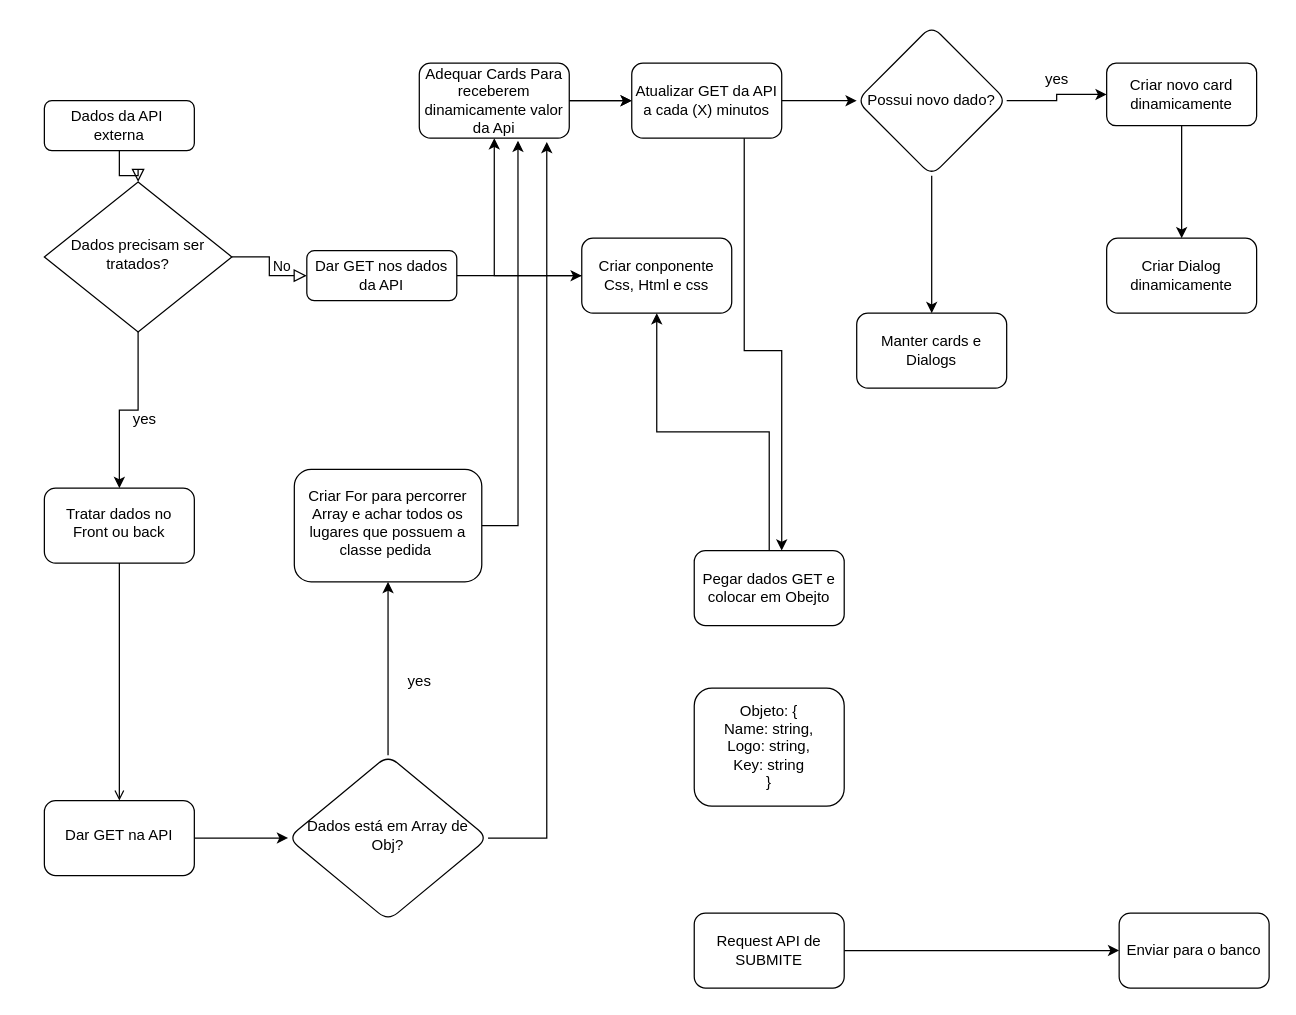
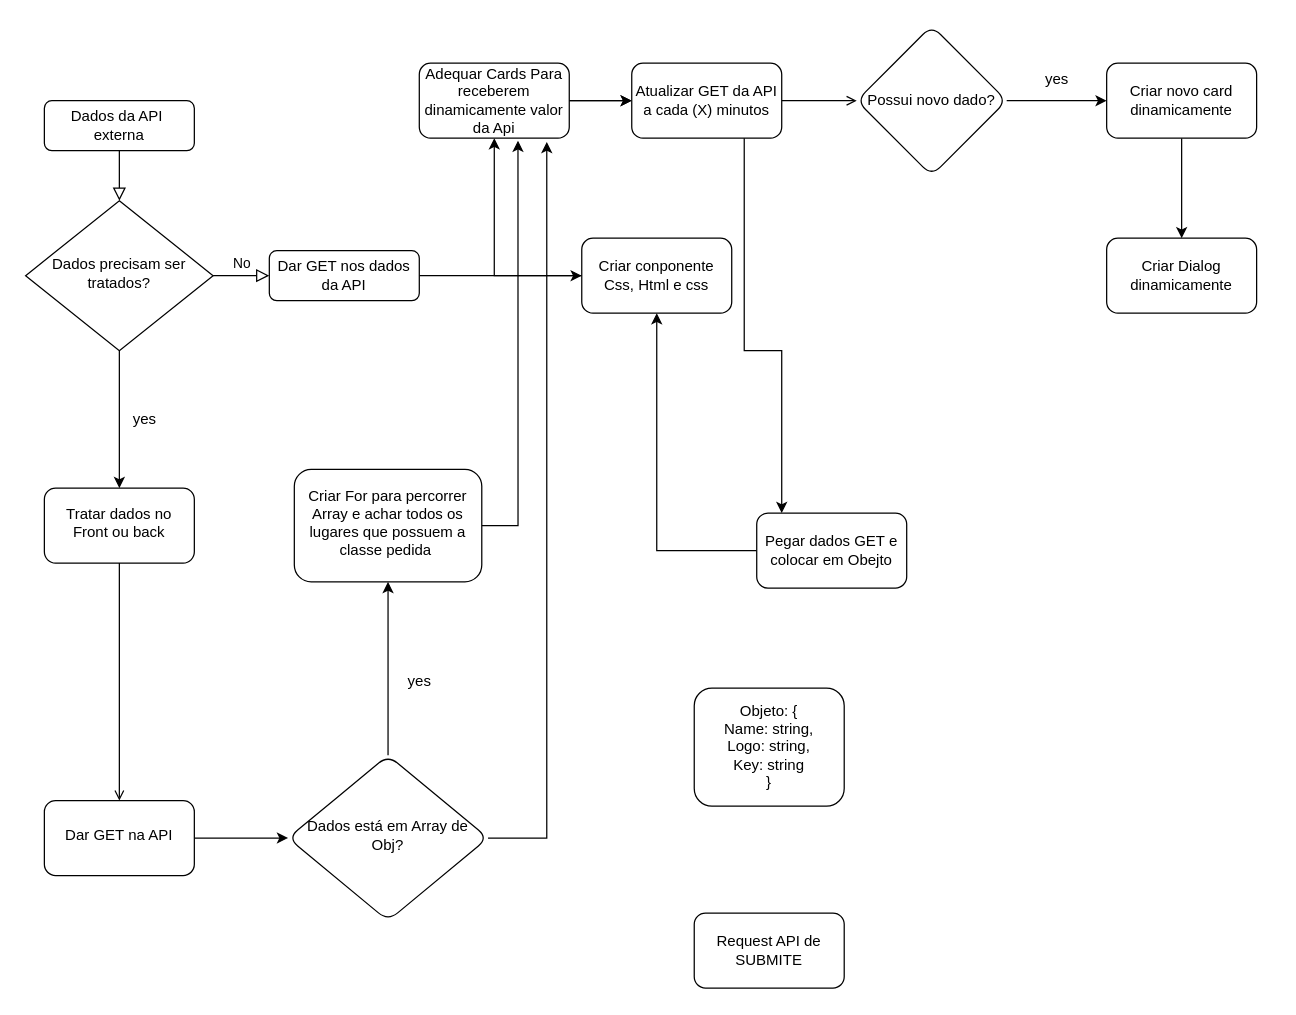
  <mxCell id="0" />
  <mxCell id="1" parent="0" />
  <mxCell id="2" value="" style="rounded=0;html=1;jettySize=auto;orthogonalLoop=1;fontSize=11;endArrow=block;endFill=0;endSize=8;strokeWidth=1;shadow=0;labelBackgroundColor=none;edgeStyle=orthogonalEdgeStyle;" parent="1" source="3" target="6" edge="1"><mxGeometry relative="1" as="geometry" /></mxCell>
  <mxCell id="3" value="Dados da API&amp;nbsp;&lt;br&gt;externa" style="rounded=1;whiteSpace=wrap;html=1;fontSize=12;glass=0;strokeWidth=1;shadow=0;" parent="1" vertex="1"><mxGeometry x="35" y="80" width="120" height="40" as="geometry" /></mxCell>
  <mxCell id="4" value="No" style="edgeStyle=orthogonalEdgeStyle;rounded=0;html=1;jettySize=auto;orthogonalLoop=1;fontSize=11;endArrow=block;endFill=0;endSize=8;strokeWidth=1;shadow=0;labelBackgroundColor=none;" parent="1" source="6" target="8" edge="1"><mxGeometry y="10" relative="1" as="geometry"><mxPoint as="offset" /></mxGeometry></mxCell>
  <mxCell id="5" value="" style="edgeStyle=orthogonalEdgeStyle;rounded=0;orthogonalLoop=1;jettySize=auto;html=1;" edge="1" parent="1" source="6" target="25"><mxGeometry relative="1" as="geometry" /></mxCell>
- <mxCell id="6" value="&lt;font style=&quot;font-size: 12px;&quot;&gt;Dados precisam ser tratados?&lt;/font&gt;" style="rhombus;whiteSpace=wrap;html=1;shadow=0;fontFamily=Helvetica;fontSize=12;align=center;strokeWidth=1;spacing=6;spacingTop=-4;" parent="1" vertex="1"><mxGeometry x="35" y="145" width="150" height="120" as="geometry" /></mxCell>
+ <mxCell id="6" value="&lt;font style=&quot;font-size: 12px;&quot;&gt;Dados precisam ser tratados?&lt;/font&gt;" style="rhombus;whiteSpace=wrap;html=1;shadow=0;fontFamily=Helvetica;fontSize=12;align=center;strokeWidth=1;spacing=6;spacingTop=-4;" parent="1" vertex="1"><mxGeometry x="20" y="160" width="150" height="120" as="geometry" /></mxCell>
  <mxCell id="7" value="" style="edgeStyle=orthogonalEdgeStyle;rounded=0;orthogonalLoop=1;jettySize=auto;html=1;" edge="1" parent="1" source="8" target="10"><mxGeometry relative="1" as="geometry" /></mxCell>
- <mxCell id="8" value="Dar GET nos dados da API" style="rounded=1;whiteSpace=wrap;html=1;fontSize=12;glass=0;strokeWidth=1;shadow=0;" parent="1" vertex="1"><mxGeometry x="245" y="200" width="120" height="40" as="geometry" /></mxCell>
+ <mxCell id="8" value="Dar GET nos dados da API" style="rounded=1;whiteSpace=wrap;html=1;fontSize=12;glass=0;strokeWidth=1;shadow=0;" parent="1" vertex="1"><mxGeometry x="215" y="200" width="120" height="40" as="geometry" /></mxCell>
  <mxCell id="9" value="" style="edgeStyle=orthogonalEdgeStyle;rounded=0;orthogonalLoop=1;jettySize=auto;html=1;" edge="1" parent="1" source="10" target="13"><mxGeometry relative="1" as="geometry" /></mxCell>
  <mxCell id="10" value="Criar conponente Css, Html e css" style="whiteSpace=wrap;html=1;rounded=1;glass=0;strokeWidth=1;shadow=0;" vertex="1" parent="1"><mxGeometry x="465" y="190" width="120" height="60" as="geometry" /></mxCell>
- <mxCell id="11" value="" style="edgeStyle=orthogonalEdgeStyle;rounded=0;orthogonalLoop=1;jettySize=auto;html=1;" edge="1" parent="1" source="22" target="16"><mxGeometry relative="1" as="geometry" /></mxCell>
+ <mxCell id="11" value="" style="edgeStyle=orthogonalEdgeStyle;rounded=0;orthogonalLoop=1;jettySize=auto;html=1;endArrow=open;" edge="1" parent="1" source="22" target="16"><mxGeometry relative="1" as="geometry" /></mxCell>
  <mxCell id="12" value="" style="edgeStyle=orthogonalEdgeStyle;rounded=0;orthogonalLoop=1;jettySize=auto;html=1;" edge="1" parent="1" source="13" target="22"><mxGeometry relative="1" as="geometry" /></mxCell>
  <mxCell id="13" value="Adequar Cards Para receberem dinamicamente valor da Api" style="whiteSpace=wrap;html=1;rounded=1;glass=0;strokeWidth=1;shadow=0;" vertex="1" parent="1"><mxGeometry x="335" y="50" width="120" height="60" as="geometry" /></mxCell>
  <mxCell id="14" value="" style="edgeStyle=orthogonalEdgeStyle;rounded=0;orthogonalLoop=1;jettySize=auto;html=1;labelBorderColor=none;" edge="1" parent="1" source="16" target="18"><mxGeometry relative="1" as="geometry" /></mxCell>
- <mxCell id="15" value="" style="edgeStyle=orthogonalEdgeStyle;rounded=0;orthogonalLoop=1;jettySize=auto;html=1;" edge="1" parent="1" source="16" target="20"><mxGeometry relative="1" as="geometry" /></mxCell>
  <mxCell id="16" value="Possui novo dado?" style="rhombus;whiteSpace=wrap;html=1;rounded=1;glass=0;strokeWidth=1;shadow=0;" vertex="1" parent="1"><mxGeometry x="685" y="20" width="120" height="120" as="geometry" /></mxCell>
  <mxCell id="17" value="" style="edgeStyle=orthogonalEdgeStyle;rounded=0;orthogonalLoop=1;jettySize=auto;html=1;" edge="1" parent="1" source="18" target="23"><mxGeometry relative="1" as="geometry" /></mxCell>
- <mxCell id="18" value="Criar novo card dinamicamente" style="whiteSpace=wrap;html=1;rounded=1;glass=0;strokeWidth=1;shadow=0;" vertex="1" parent="1"><mxGeometry x="885" y="50" width="120" height="50" as="geometry" /></mxCell>
+ <mxCell id="18" value="Criar novo card dinamicamente" style="whiteSpace=wrap;html=1;rounded=1;glass=0;strokeWidth=1;shadow=0;" vertex="1" parent="1"><mxGeometry x="885" y="50" width="120" height="60" as="geometry" /></mxCell>
  <mxCell id="19" value="yes" style="text;html=1;align=center;verticalAlign=middle;resizable=0;points=[];autosize=1;strokeColor=none;fillColor=none;" vertex="1" parent="1"><mxGeometry x="825" y="48" width="40" height="30" as="geometry" /></mxCell>
- <mxCell id="20" value="Manter cards e Dialogs" style="whiteSpace=wrap;html=1;rounded=1;glass=0;strokeWidth=1;shadow=0;" vertex="1" parent="1"><mxGeometry x="685" y="250" width="120" height="60" as="geometry" /></mxCell>
  <mxCell id="21" value="" style="edgeStyle=orthogonalEdgeStyle;rounded=0;orthogonalLoop=1;jettySize=auto;html=1;" edge="1" parent="1" source="13" target="22"><mxGeometry relative="1" as="geometry"><mxPoint x="455" y="80" as="sourcePoint" /><mxPoint x="685" y="80" as="targetPoint" /></mxGeometry></mxCell>
  <mxCell id="22" value="Atualizar GET da API a cada (X) minutos" style="whiteSpace=wrap;html=1;rounded=1;glass=0;strokeWidth=1;shadow=0;" vertex="1" parent="1"><mxGeometry x="505" y="50" width="120" height="60" as="geometry" /></mxCell>
  <mxCell id="23" value="Criar Dialog dinamicamente" style="whiteSpace=wrap;html=1;rounded=1;glass=0;strokeWidth=1;shadow=0;" vertex="1" parent="1"><mxGeometry x="885" y="190" width="120" height="60" as="geometry" /></mxCell>
  <mxCell id="24" value="" style="edgeStyle=orthogonalEdgeStyle;rounded=0;orthogonalLoop=1;jettySize=auto;html=1;" edge="1" parent="1" source="33" target="29"><mxGeometry relative="1" as="geometry"><Array as="points"><mxPoint x="305" y="680" /><mxPoint x="305" y="680" /></Array></mxGeometry></mxCell>
  <mxCell id="25" value="Tratar dados no Front ou back" style="rounded=1;whiteSpace=wrap;html=1;shadow=0;strokeWidth=1;spacing=6;spacingTop=-4;" vertex="1" parent="1"><mxGeometry x="35" y="390" width="120" height="60" as="geometry" /></mxCell>
  <mxCell id="26" value="yes" style="text;html=1;align=center;verticalAlign=middle;resizable=0;points=[];autosize=1;strokeColor=none;fillColor=none;" vertex="1" parent="1"><mxGeometry x="95" y="320" width="40" height="30" as="geometry" /></mxCell>
  <mxCell id="27" value="" style="edgeStyle=orthogonalEdgeStyle;rounded=0;orthogonalLoop=1;jettySize=auto;html=1;" edge="1" parent="1" source="29" target="31"><mxGeometry relative="1" as="geometry" /></mxCell>
  <mxCell id="28" style="edgeStyle=orthogonalEdgeStyle;rounded=0;orthogonalLoop=1;jettySize=auto;html=1;exitX=1;exitY=0.5;exitDx=0;exitDy=0;entryX=0.85;entryY=1.05;entryDx=0;entryDy=0;entryPerimeter=0;" edge="1" parent="1" source="29" target="13"><mxGeometry relative="1" as="geometry" /></mxCell>
  <mxCell id="29" value="Dados está em Array de Obj?" style="rhombus;whiteSpace=wrap;html=1;rounded=1;shadow=0;strokeWidth=1;spacing=6;spacingTop=-4;" vertex="1" parent="1"><mxGeometry x="230" y="603.75" width="160" height="132.5" as="geometry" /></mxCell>
  <mxCell id="30" style="edgeStyle=orthogonalEdgeStyle;rounded=0;orthogonalLoop=1;jettySize=auto;html=1;exitX=1;exitY=0.5;exitDx=0;exitDy=0;entryX=0.658;entryY=1.033;entryDx=0;entryDy=0;entryPerimeter=0;" edge="1" parent="1" source="31" target="13"><mxGeometry relative="1" as="geometry" /></mxCell>
  <mxCell id="31" value="Criar For para percorrer Array e achar todos os lugares que possuem a classe pedida&amp;nbsp;" style="whiteSpace=wrap;html=1;rounded=1;shadow=0;strokeWidth=1;spacing=6;spacingTop=-4;" vertex="1" parent="1"><mxGeometry x="235" y="375" width="150" height="90" as="geometry" /></mxCell>
  <mxCell id="32" value="" style="edgeStyle=orthogonalEdgeStyle;rounded=0;orthogonalLoop=1;jettySize=auto;html=1;endArrow=open;" edge="1" parent="1" source="25" target="33"><mxGeometry relative="1" as="geometry"><mxPoint x="95" y="450" as="sourcePoint" /><mxPoint x="425" y="486" as="targetPoint" /><Array as="points" /></mxGeometry></mxCell>
  <mxCell id="33" value="Dar GET na API" style="rounded=1;whiteSpace=wrap;html=1;shadow=0;strokeWidth=1;spacing=6;spacingTop=-4;" vertex="1" parent="1"><mxGeometry x="35" y="640" width="120" height="60" as="geometry" /></mxCell>
  <mxCell id="34" value="yes" style="text;html=1;align=center;verticalAlign=middle;resizable=0;points=[];autosize=1;strokeColor=none;fillColor=none;" vertex="1" parent="1"><mxGeometry x="315" y="530" width="40" height="30" as="geometry" /></mxCell>
  <mxCell id="35" value="" style="edgeStyle=orthogonalEdgeStyle;rounded=0;orthogonalLoop=1;jettySize=auto;html=1;exitX=0.75;exitY=1;exitDx=0;exitDy=0;" edge="1" parent="1" source="22" target="37"><mxGeometry relative="1" as="geometry"><mxPoint x="595" y="520" as="targetPoint" /><mxPoint x="595" y="110" as="sourcePoint" /><Array as="points"><mxPoint x="595" y="280" /><mxPoint x="625" y="280" /></Array></mxGeometry></mxCell>
  <mxCell id="36" value="" style="edgeStyle=orthogonalEdgeStyle;rounded=0;orthogonalLoop=1;jettySize=auto;html=1;" edge="1" parent="1" source="37" target="10"><mxGeometry relative="1" as="geometry" /></mxCell>
- <mxCell id="37" value="Pegar dados GET e colocar em Obejto" style="whiteSpace=wrap;html=1;rounded=1;glass=0;strokeWidth=1;shadow=0;" vertex="1" parent="1"><mxGeometry x="555" y="440" width="120" height="60" as="geometry" /></mxCell>
- <mxCell id="38" value="" style="edgeStyle=orthogonalEdgeStyle;rounded=0;orthogonalLoop=1;jettySize=auto;html=1;" edge="1" parent="1" source="39" target="40"><mxGeometry relative="1" as="geometry" /></mxCell>
+ <mxCell id="37" value="Pegar dados GET e colocar em Obejto" style="whiteSpace=wrap;html=1;rounded=1;glass=0;strokeWidth=1;shadow=0;" vertex="1" parent="1"><mxGeometry x="605" y="410" width="120" height="60" as="geometry" /></mxCell>
  <mxCell id="39" value="Request API de SUBMITE" style="whiteSpace=wrap;html=1;rounded=1;glass=0;strokeWidth=1;shadow=0;" vertex="1" parent="1"><mxGeometry x="555" y="730" width="120" height="60" as="geometry" /></mxCell>
- <mxCell id="40" value="Enviar para o banco" style="whiteSpace=wrap;html=1;rounded=1;glass=0;strokeWidth=1;shadow=0;" vertex="1" parent="1"><mxGeometry x="895" y="730" width="120" height="60" as="geometry" /></mxCell>
  <mxCell id="41" value="Objeto: {&lt;br&gt;Name: string,&lt;br&gt;Logo: string,&lt;br&gt;Key: string&lt;br&gt;}" style="whiteSpace=wrap;html=1;rounded=1;glass=0;strokeWidth=1;shadow=0;" vertex="1" parent="1"><mxGeometry x="555" y="550" width="120" height="94.5" as="geometry" /></mxCell>
